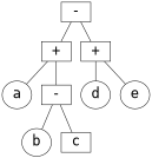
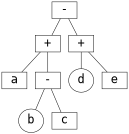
  graph {
    fontname="DejaVu Sans Mono"
    node [fontname="DejaVu Sans Mono" fontsize=25 shape=box]
    edge [fontname="DejaVu Sans Mono"]
    n1 [label="-"]
    n2 [label="+"]
    n3 [label="+"]
-   n4 [label=a shape=""]
+   n4 [label=a]
    n5 [label="-"]
    n6 [label=d shape=""]
-   n7 [label=e shape=""]
+   n7 [label=e]
    n8 [label=b shape=""]
    n9 [label=c]
    n1 -- n2
    n1 -- n3
    n2 -- n4
    n2 -- n5
    n3 -- n6
    n3 -- n7
    n5 -- n8
    n5 -- n9
  }
